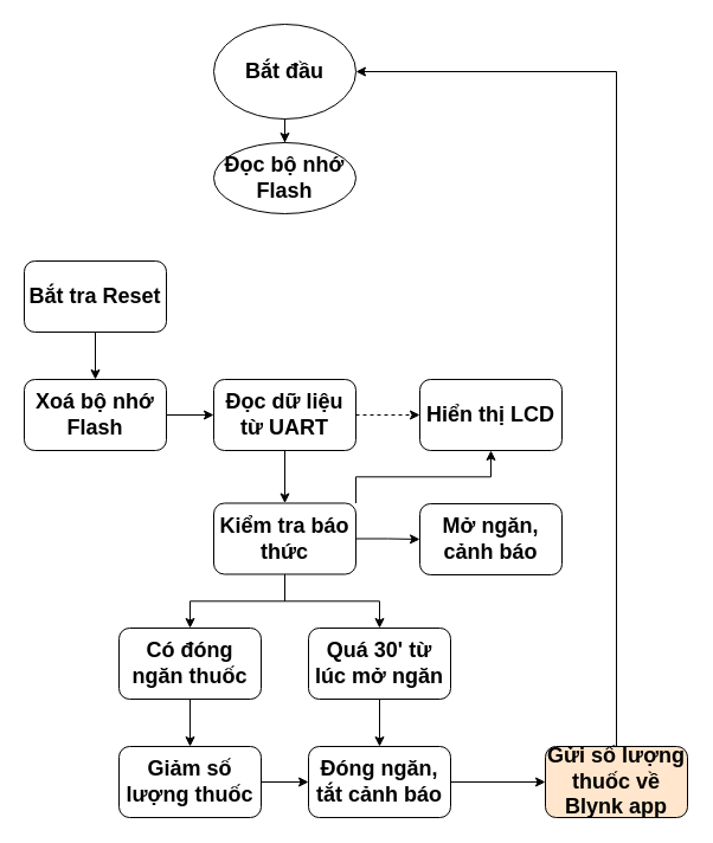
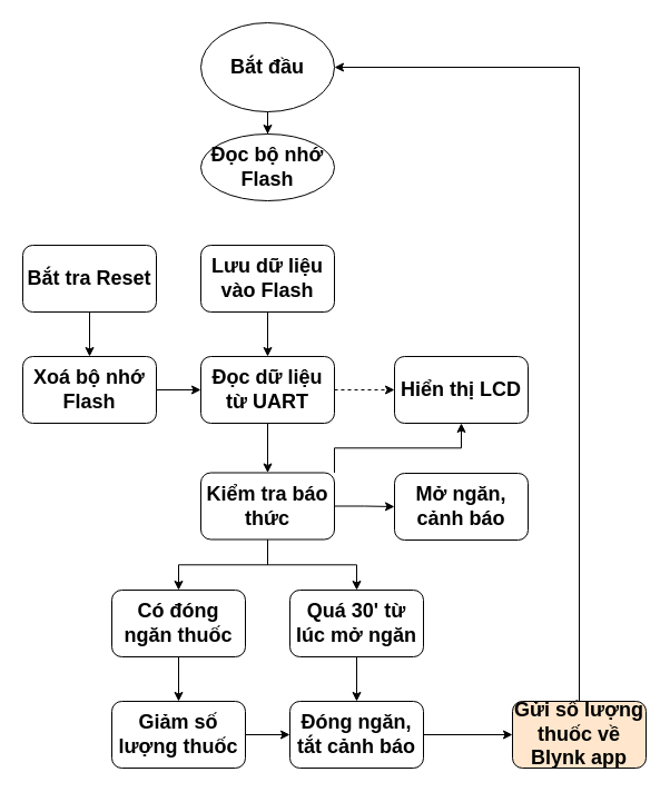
  <mxCell id="0" />
  <mxCell id="1" parent="0" />
  <mxCell id="2" style="edgeStyle=orthogonalEdgeStyle;rounded=0;orthogonalLoop=1;jettySize=auto;html=1;exitX=0.5;exitY=1;exitDx=0;exitDy=0;" edge="1" parent="1" source="3" target="4"><mxGeometry relative="1" as="geometry" /></mxCell>
  <mxCell id="3" value="&lt;h2&gt;Bắt đầu&lt;/h2&gt;" style="ellipse;whiteSpace=wrap;html=1;" vertex="1" parent="1"><mxGeometry x="180" y="20" width="120" height="80" as="geometry" /></mxCell>
  <mxCell id="4" value="&lt;h2&gt;Đọc bộ nhớ Flash&lt;/h2&gt;" style="ellipse;whiteSpace=wrap;html=1;" vertex="1" parent="1"><mxGeometry x="180" y="120" width="120" height="60" as="geometry" /></mxCell>
  <mxCell id="5" style="edgeStyle=orthogonalEdgeStyle;rounded=0;orthogonalLoop=1;jettySize=auto;html=1;exitX=1;exitY=0.5;exitDx=0;exitDy=0;entryX=0;entryY=0.5;entryDx=0;entryDy=0;" edge="1" parent="1" source="6" target="11"><mxGeometry relative="1" as="geometry" /></mxCell>
  <mxCell id="6" value="&lt;h2&gt;Xoá bộ nhớ Flash&lt;/h2&gt;" style="rounded=1;whiteSpace=wrap;html=1;" vertex="1" parent="1"><mxGeometry x="20" y="320" width="120" height="60" as="geometry" /></mxCell>
+ <mxCell id="7" style="edgeStyle=orthogonalEdgeStyle;rounded=0;orthogonalLoop=1;jettySize=auto;html=1;exitX=0.5;exitY=1;exitDx=0;exitDy=0;entryX=0.5;entryY=0;entryDx=0;entryDy=0;" edge="1" parent="1" source="8" target="11"><mxGeometry relative="1" as="geometry" /></mxCell>
+ <mxCell id="8" value="&lt;h2&gt;Lưu dữ liệu vào Flash&lt;/h2&gt;" style="rounded=1;whiteSpace=wrap;html=1;" vertex="1" parent="1"><mxGeometry x="180" y="220" width="120" height="60" as="geometry" /></mxCell>
  <mxCell id="9" style="edgeStyle=orthogonalEdgeStyle;rounded=0;orthogonalLoop=1;jettySize=auto;html=1;exitX=1;exitY=0.5;exitDx=0;exitDy=0;entryX=0;entryY=0.5;entryDx=0;entryDy=0;dashed=1;" edge="1" parent="1" source="11" target="12"><mxGeometry relative="1" as="geometry" /></mxCell>
  <mxCell id="10" style="edgeStyle=orthogonalEdgeStyle;rounded=0;orthogonalLoop=1;jettySize=auto;html=1;exitX=0.5;exitY=1;exitDx=0;exitDy=0;" edge="1" parent="1" source="11" target="17"><mxGeometry relative="1" as="geometry" /></mxCell>
  <mxCell id="11" value="&lt;h2&gt;Đọc dữ liệu từ UART&lt;/h2&gt;" style="rounded=1;whiteSpace=wrap;html=1;" vertex="1" parent="1"><mxGeometry x="180" y="320" width="120" height="60" as="geometry" /></mxCell>
  <mxCell id="12" value="&lt;h2&gt;Hiển thị LCD&lt;/h2&gt;" style="rounded=1;whiteSpace=wrap;html=1;" vertex="1" parent="1"><mxGeometry x="354" y="320" width="120" height="60" as="geometry" /></mxCell>
  <mxCell id="13" style="edgeStyle=orthogonalEdgeStyle;rounded=0;orthogonalLoop=1;jettySize=auto;html=1;exitX=1;exitY=0.5;exitDx=0;exitDy=0;entryX=0;entryY=0.5;entryDx=0;entryDy=0;" edge="1" parent="1" source="17" target="18"><mxGeometry relative="1" as="geometry" /></mxCell>
  <mxCell id="14" style="edgeStyle=orthogonalEdgeStyle;rounded=0;orthogonalLoop=1;jettySize=auto;html=1;exitX=1;exitY=0;exitDx=0;exitDy=0;entryX=0.5;entryY=1;entryDx=0;entryDy=0;" edge="1" parent="1" source="17" target="12"><mxGeometry relative="1" as="geometry" /></mxCell>
  <mxCell id="15" style="edgeStyle=orthogonalEdgeStyle;rounded=0;orthogonalLoop=1;jettySize=auto;html=1;exitX=0.5;exitY=1;exitDx=0;exitDy=0;" edge="1" parent="1" source="17" target="20"><mxGeometry relative="1" as="geometry" /></mxCell>
  <mxCell id="16" style="edgeStyle=orthogonalEdgeStyle;rounded=0;orthogonalLoop=1;jettySize=auto;html=1;exitX=0.5;exitY=1;exitDx=0;exitDy=0;entryX=0.5;entryY=0;entryDx=0;entryDy=0;" edge="1" parent="1" source="17" target="22"><mxGeometry relative="1" as="geometry" /></mxCell>
  <mxCell id="17" value="&lt;h2&gt;Kiểm tra báo thức&lt;/h2&gt;" style="rounded=1;whiteSpace=wrap;html=1;" vertex="1" parent="1"><mxGeometry x="180" y="424.5" width="120" height="60" as="geometry" /></mxCell>
  <mxCell id="18" value="&lt;h2&gt;Mở ngăn, cảnh báo&lt;/h2&gt;" style="rounded=1;whiteSpace=wrap;html=1;" vertex="1" parent="1"><mxGeometry x="354" y="425" width="120" height="60" as="geometry" /></mxCell>
  <mxCell id="19" style="edgeStyle=orthogonalEdgeStyle;rounded=0;orthogonalLoop=1;jettySize=auto;html=1;exitX=0.5;exitY=1;exitDx=0;exitDy=0;entryX=0.5;entryY=0;entryDx=0;entryDy=0;" edge="1" parent="1" source="20" target="28"><mxGeometry relative="1" as="geometry" /></mxCell>
  <mxCell id="20" value="&lt;h2&gt;Có đóng ngăn thuốc&lt;/h2&gt;" style="rounded=1;whiteSpace=wrap;html=1;" vertex="1" parent="1"><mxGeometry x="100" y="530" width="120" height="60" as="geometry" /></mxCell>
  <mxCell id="21" style="edgeStyle=orthogonalEdgeStyle;rounded=0;orthogonalLoop=1;jettySize=auto;html=1;exitX=0.5;exitY=1;exitDx=0;exitDy=0;entryX=0.5;entryY=0;entryDx=0;entryDy=0;" edge="1" parent="1" source="22" target="24"><mxGeometry relative="1" as="geometry" /></mxCell>
  <mxCell id="22" value="&lt;h2&gt;Quá 30' từ lúc mở ngăn&lt;/h2&gt;" style="rounded=1;whiteSpace=wrap;html=1;" vertex="1" parent="1"><mxGeometry x="260" y="530" width="120" height="60" as="geometry" /></mxCell>
  <mxCell id="23" style="edgeStyle=orthogonalEdgeStyle;rounded=0;orthogonalLoop=1;jettySize=auto;html=1;exitX=1;exitY=0.5;exitDx=0;exitDy=0;entryX=0;entryY=0.5;entryDx=0;entryDy=0;" edge="1" parent="1" source="24" target="26"><mxGeometry relative="1" as="geometry" /></mxCell>
  <mxCell id="24" value="&lt;h2&gt;Đóng ngăn, tắt cảnh báo&lt;/h2&gt;" style="rounded=1;whiteSpace=wrap;html=1;" vertex="1" parent="1"><mxGeometry x="260" y="630" width="120" height="60" as="geometry" /></mxCell>
  <mxCell id="25" style="edgeStyle=orthogonalEdgeStyle;rounded=0;orthogonalLoop=1;jettySize=auto;html=1;exitX=0.5;exitY=0;exitDx=0;exitDy=0;entryX=1;entryY=0.5;entryDx=0;entryDy=0;" edge="1" parent="1" source="26" target="3"><mxGeometry relative="1" as="geometry" /></mxCell>
  <mxCell id="26" value="&lt;h2&gt;Gửi số lượng thuốc về Blynk app&lt;/h2&gt;" style="rounded=1;whiteSpace=wrap;html=1;fillColor=#ffe6cc;" vertex="1" parent="1"><mxGeometry x="460" y="630" width="120" height="60" as="geometry" /></mxCell>
  <mxCell id="27" style="edgeStyle=orthogonalEdgeStyle;rounded=0;orthogonalLoop=1;jettySize=auto;html=1;exitX=1;exitY=0.5;exitDx=0;exitDy=0;entryX=0;entryY=0.5;entryDx=0;entryDy=0;" edge="1" parent="1" source="28" target="24"><mxGeometry relative="1" as="geometry" /></mxCell>
  <mxCell id="28" value="&lt;h2&gt;Giảm số lượng thuốc&lt;/h2&gt;" style="rounded=1;whiteSpace=wrap;html=1;" vertex="1" parent="1"><mxGeometry x="100" y="630" width="120" height="60" as="geometry" /></mxCell>
  <mxCell id="29" style="edgeStyle=orthogonalEdgeStyle;rounded=0;orthogonalLoop=1;jettySize=auto;html=1;exitX=0.5;exitY=1;exitDx=0;exitDy=0;entryX=0.5;entryY=0;entryDx=0;entryDy=0;" edge="1" parent="1" source="30" target="6"><mxGeometry relative="1" as="geometry" /></mxCell>
  <mxCell id="30" value="&lt;h2&gt;Bắt tra Reset&lt;/h2&gt;" style="rounded=1;whiteSpace=wrap;html=1;" vertex="1" parent="1"><mxGeometry x="20" y="220" width="120" height="60" as="geometry" /></mxCell>
